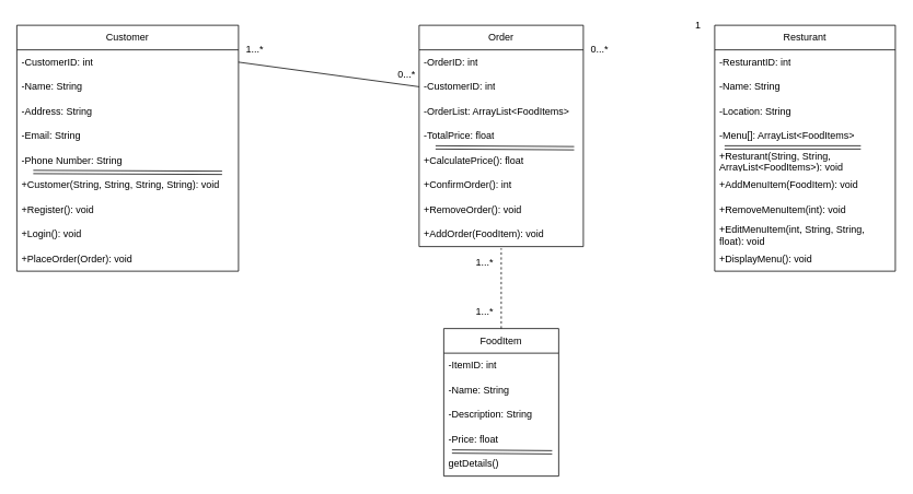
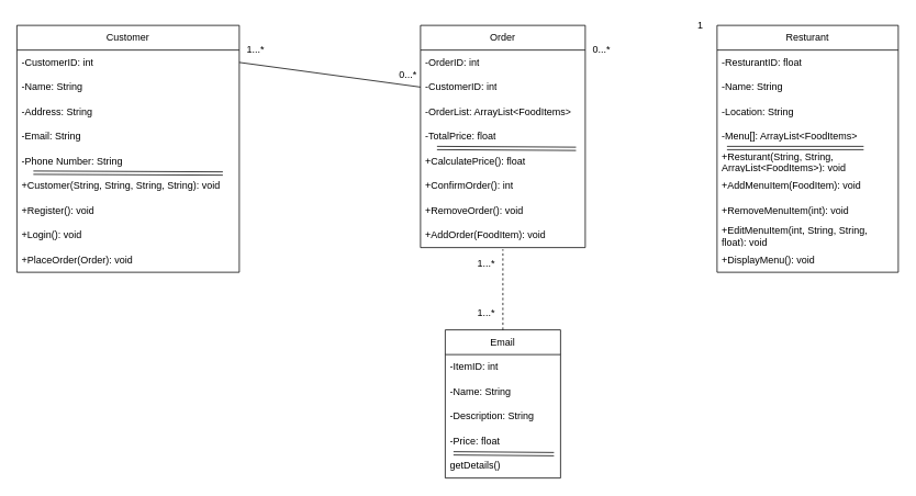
  <mxCell id="0" />
  <mxCell id="1" parent="0" />
  <mxCell id="2" value="Resturant" style="swimlane;fontStyle=0;childLayout=stackLayout;horizontal=1;startSize=30;horizontalStack=0;resizeParent=1;resizeParentMax=0;resizeLast=0;collapsible=1;marginBottom=0;whiteSpace=wrap;html=1;" parent="1" vertex="1"><mxGeometry x="870" y="30" width="220" height="300" as="geometry" /></mxCell>
- <mxCell id="3" value="-ResturantID: int" style="text;strokeColor=none;fillColor=none;align=left;verticalAlign=middle;spacingLeft=4;spacingRight=4;overflow=hidden;points=[[0,0.5],[1,0.5]];portConstraint=eastwest;rotatable=0;whiteSpace=wrap;html=1;" parent="2" vertex="1"><mxGeometry y="30" width="220" height="30" as="geometry" /></mxCell>
+ <mxCell id="3" value="-ResturantID: float" style="text;strokeColor=none;fillColor=none;align=left;verticalAlign=middle;spacingLeft=4;spacingRight=4;overflow=hidden;points=[[0,0.5],[1,0.5]];portConstraint=eastwest;rotatable=0;whiteSpace=wrap;html=1;" parent="2" vertex="1"><mxGeometry y="30" width="220" height="30" as="geometry" /></mxCell>
  <mxCell id="4" value="-Name: String" style="text;strokeColor=none;fillColor=none;align=left;verticalAlign=middle;spacingLeft=4;spacingRight=4;overflow=hidden;points=[[0,0.5],[1,0.5]];portConstraint=eastwest;rotatable=0;whiteSpace=wrap;html=1;" parent="2" vertex="1"><mxGeometry y="60" width="220" height="30" as="geometry" /></mxCell>
  <mxCell id="5" value="-Location: String" style="text;strokeColor=none;fillColor=none;align=left;verticalAlign=middle;spacingLeft=4;spacingRight=4;overflow=hidden;points=[[0,0.5],[1,0.5]];portConstraint=eastwest;rotatable=0;whiteSpace=wrap;html=1;" parent="2" vertex="1"><mxGeometry y="90" width="220" height="30" as="geometry" /></mxCell>
  <mxCell id="6" value="-Menu[]: ArrayList&amp;lt;FoodItems&amp;gt;" style="text;strokeColor=none;fillColor=none;align=left;verticalAlign=middle;spacingLeft=4;spacingRight=4;overflow=hidden;points=[[0,0.5],[1,0.5]];portConstraint=eastwest;rotatable=0;whiteSpace=wrap;html=1;" parent="2" vertex="1"><mxGeometry y="120" width="220" height="30" as="geometry" /></mxCell>
  <mxCell id="7" value="+Resturant(String, String, ArrayList&amp;lt;FoodItems&amp;gt;): void" style="text;strokeColor=none;fillColor=none;align=left;verticalAlign=middle;spacingLeft=4;spacingRight=4;overflow=hidden;points=[[0,0.5],[1,0.5]];portConstraint=eastwest;rotatable=0;whiteSpace=wrap;html=1;" parent="2" vertex="1"><mxGeometry y="150" width="220" height="30" as="geometry" /></mxCell>
  <mxCell id="8" value="+AddMenuItem(FoodItem): void" style="text;strokeColor=none;fillColor=none;align=left;verticalAlign=middle;spacingLeft=4;spacingRight=4;overflow=hidden;points=[[0,0.5],[1,0.5]];portConstraint=eastwest;rotatable=0;whiteSpace=wrap;html=1;" parent="2" vertex="1"><mxGeometry y="180" width="220" height="30" as="geometry" /></mxCell>
  <mxCell id="9" value="+RemoveMenuItem(int): void" style="text;strokeColor=none;fillColor=none;align=left;verticalAlign=middle;spacingLeft=4;spacingRight=4;overflow=hidden;points=[[0,0.5],[1,0.5]];portConstraint=eastwest;rotatable=0;whiteSpace=wrap;html=1;" parent="2" vertex="1"><mxGeometry y="210" width="220" height="30" as="geometry" /></mxCell>
  <mxCell id="10" value="" style="shape=link;html=1;rounded=0;entryX=0.926;entryY=1;entryDx=0;entryDy=0;entryPerimeter=0;" parent="2" edge="1"><mxGeometry width="100" relative="1" as="geometry"><mxPoint x="12.03" y="149" as="sourcePoint" /><mxPoint x="177.97" y="149" as="targetPoint" /></mxGeometry></mxCell>
  <mxCell id="11" value="+EditMenuItem(int, String, String, float): void" style="text;strokeColor=none;fillColor=none;align=left;verticalAlign=middle;spacingLeft=4;spacingRight=4;overflow=hidden;points=[[0,0.5],[1,0.5]];portConstraint=eastwest;rotatable=0;whiteSpace=wrap;html=1;" parent="2" vertex="1"><mxGeometry y="240" width="220" height="30" as="geometry" /></mxCell>
  <mxCell id="12" value="+DisplayMenu(): void" style="text;strokeColor=none;fillColor=none;align=left;verticalAlign=middle;spacingLeft=4;spacingRight=4;overflow=hidden;points=[[0,0.5],[1,0.5]];portConstraint=eastwest;rotatable=0;whiteSpace=wrap;html=1;" parent="2" vertex="1"><mxGeometry y="270" width="220" height="30" as="geometry" /></mxCell>
- <mxCell id="13" value="FoodItem" style="swimlane;fontStyle=0;childLayout=stackLayout;horizontal=1;startSize=30;horizontalStack=0;resizeParent=1;resizeParentMax=0;resizeLast=0;collapsible=1;marginBottom=0;whiteSpace=wrap;html=1;" parent="1" vertex="1"><mxGeometry x="540" y="400" width="140" height="180" as="geometry" /></mxCell>
+ <mxCell id="13" value="Email" style="swimlane;fontStyle=0;childLayout=stackLayout;horizontal=1;startSize=30;horizontalStack=0;resizeParent=1;resizeParentMax=0;resizeLast=0;collapsible=1;marginBottom=0;whiteSpace=wrap;html=1;" parent="1" vertex="1"><mxGeometry x="540" y="400" width="140" height="180" as="geometry" /></mxCell>
  <mxCell id="14" value="-ItemID: int" style="text;strokeColor=none;fillColor=none;align=left;verticalAlign=middle;spacingLeft=4;spacingRight=4;overflow=hidden;points=[[0,0.5],[1,0.5]];portConstraint=eastwest;rotatable=0;whiteSpace=wrap;html=1;" parent="13" vertex="1"><mxGeometry y="30" width="140" height="30" as="geometry" /></mxCell>
  <mxCell id="15" value="-Name: String" style="text;strokeColor=none;fillColor=none;align=left;verticalAlign=middle;spacingLeft=4;spacingRight=4;overflow=hidden;points=[[0,0.5],[1,0.5]];portConstraint=eastwest;rotatable=0;whiteSpace=wrap;html=1;" parent="13" vertex="1"><mxGeometry y="60" width="140" height="30" as="geometry" /></mxCell>
  <mxCell id="16" value="-Description: String" style="text;strokeColor=none;fillColor=none;align=left;verticalAlign=middle;spacingLeft=4;spacingRight=4;overflow=hidden;points=[[0,0.5],[1,0.5]];portConstraint=eastwest;rotatable=0;whiteSpace=wrap;html=1;" parent="13" vertex="1"><mxGeometry y="90" width="140" height="30" as="geometry" /></mxCell>
  <mxCell id="17" value="-Price: float" style="text;strokeColor=none;fillColor=none;align=left;verticalAlign=middle;spacingLeft=4;spacingRight=4;overflow=hidden;points=[[0,0.5],[1,0.5]];portConstraint=eastwest;rotatable=0;whiteSpace=wrap;html=1;" vertex="1" parent="13"><mxGeometry y="120" width="140" height="30" as="geometry" /></mxCell>
  <mxCell id="18" value="getDetails()" style="text;strokeColor=none;fillColor=none;align=left;verticalAlign=middle;spacingLeft=4;spacingRight=4;overflow=hidden;points=[[0,0.5],[1,0.5]];portConstraint=eastwest;rotatable=0;whiteSpace=wrap;html=1;" parent="13" vertex="1"><mxGeometry y="150" width="140" height="30" as="geometry" /></mxCell>
  <mxCell id="19" value="" style="shape=link;html=1;rounded=0;entryX=0.943;entryY=0.033;entryDx=0;entryDy=0;entryPerimeter=0;width=4;" edge="1" parent="13" target="18"><mxGeometry width="100" relative="1" as="geometry"><mxPoint x="10" y="150" as="sourcePoint" /><mxPoint x="110" y="150" as="targetPoint" /></mxGeometry></mxCell>
  <mxCell id="20" value="Order" style="swimlane;fontStyle=0;childLayout=stackLayout;horizontal=1;startSize=30;horizontalStack=0;resizeParent=1;resizeParentMax=0;resizeLast=0;collapsible=1;marginBottom=0;whiteSpace=wrap;html=1;" parent="1" vertex="1"><mxGeometry x="510" y="30" width="200" height="270" as="geometry" /></mxCell>
  <mxCell id="21" value="-OrderID: int" style="text;strokeColor=none;fillColor=none;align=left;verticalAlign=middle;spacingLeft=4;spacingRight=4;overflow=hidden;points=[[0,0.5],[1,0.5]];portConstraint=eastwest;rotatable=0;whiteSpace=wrap;html=1;" parent="20" vertex="1"><mxGeometry y="30" width="200" height="30" as="geometry" /></mxCell>
  <mxCell id="22" value="-CustomerID: int" style="text;strokeColor=none;fillColor=none;align=left;verticalAlign=middle;spacingLeft=4;spacingRight=4;overflow=hidden;points=[[0,0.5],[1,0.5]];portConstraint=eastwest;rotatable=0;whiteSpace=wrap;html=1;" parent="20" vertex="1"><mxGeometry y="60" width="200" height="30" as="geometry" /></mxCell>
  <mxCell id="23" value="-OrderList: ArrayList&amp;lt;FoodItems&amp;gt;" style="text;strokeColor=none;fillColor=none;align=left;verticalAlign=middle;spacingLeft=4;spacingRight=4;overflow=hidden;points=[[0,0.5],[1,0.5]];portConstraint=eastwest;rotatable=0;whiteSpace=wrap;html=1;" parent="20" vertex="1"><mxGeometry y="90" width="200" height="30" as="geometry" /></mxCell>
  <mxCell id="24" value="-TotalPrice: float" style="text;strokeColor=none;fillColor=none;align=left;verticalAlign=middle;spacingLeft=4;spacingRight=4;overflow=hidden;points=[[0,0.5],[1,0.5]];portConstraint=eastwest;rotatable=0;whiteSpace=wrap;html=1;" parent="20" vertex="1"><mxGeometry y="120" width="200" height="30" as="geometry" /></mxCell>
  <mxCell id="25" value="" style="shape=link;html=1;rounded=0;entryX=0.944;entryY=1;entryDx=0;entryDy=0;entryPerimeter=0;" parent="20" target="24" edge="1"><mxGeometry width="100" relative="1" as="geometry"><mxPoint x="20" y="149" as="sourcePoint" /><mxPoint x="120" y="149" as="targetPoint" /></mxGeometry></mxCell>
  <mxCell id="26" value="+CalculatePrice(): float" style="text;strokeColor=none;fillColor=none;align=left;verticalAlign=middle;spacingLeft=4;spacingRight=4;overflow=hidden;points=[[0,0.5],[1,0.5]];portConstraint=eastwest;rotatable=0;whiteSpace=wrap;html=1;" parent="20" vertex="1"><mxGeometry y="150" width="200" height="30" as="geometry" /></mxCell>
  <mxCell id="27" value="+ConfirmOrder(): int" style="text;strokeColor=none;fillColor=none;align=left;verticalAlign=middle;spacingLeft=4;spacingRight=4;overflow=hidden;points=[[0,0.5],[1,0.5]];portConstraint=eastwest;rotatable=0;whiteSpace=wrap;html=1;" parent="20" vertex="1"><mxGeometry y="180" width="200" height="30" as="geometry" /></mxCell>
  <mxCell id="28" value="+RemoveOrder(): void" style="text;strokeColor=none;fillColor=none;align=left;verticalAlign=middle;spacingLeft=4;spacingRight=4;overflow=hidden;points=[[0,0.5],[1,0.5]];portConstraint=eastwest;rotatable=0;whiteSpace=wrap;html=1;" parent="20" vertex="1"><mxGeometry y="210" width="200" height="30" as="geometry" /></mxCell>
  <mxCell id="29" value="+AddOrder(FoodItem): void" style="text;strokeColor=none;fillColor=none;align=left;verticalAlign=middle;spacingLeft=4;spacingRight=4;overflow=hidden;points=[[0,0.5],[1,0.5]];portConstraint=eastwest;rotatable=0;whiteSpace=wrap;html=1;" parent="20" vertex="1"><mxGeometry y="240" width="200" height="30" as="geometry" /></mxCell>
  <mxCell id="30" value="Customer" style="swimlane;fontStyle=0;childLayout=stackLayout;horizontal=1;startSize=30;horizontalStack=0;resizeParent=1;resizeParentMax=0;resizeLast=0;collapsible=1;marginBottom=0;whiteSpace=wrap;html=1;" parent="1" vertex="1"><mxGeometry x="20" y="30" width="270" height="300" as="geometry" /></mxCell>
  <mxCell id="31" value="-CustomerID: int" style="text;strokeColor=none;fillColor=none;align=left;verticalAlign=middle;spacingLeft=4;spacingRight=4;overflow=hidden;points=[[0,0.5],[1,0.5]];portConstraint=eastwest;rotatable=0;whiteSpace=wrap;html=1;" parent="30" vertex="1"><mxGeometry y="30" width="270" height="30" as="geometry" /></mxCell>
  <mxCell id="32" value="-Name: String" style="text;strokeColor=none;fillColor=none;align=left;verticalAlign=middle;spacingLeft=4;spacingRight=4;overflow=hidden;points=[[0,0.5],[1,0.5]];portConstraint=eastwest;rotatable=0;whiteSpace=wrap;html=1;" parent="30" vertex="1"><mxGeometry y="60" width="270" height="30" as="geometry" /></mxCell>
  <mxCell id="33" value="-Address: String" style="text;strokeColor=none;fillColor=none;align=left;verticalAlign=middle;spacingLeft=4;spacingRight=4;overflow=hidden;points=[[0,0.5],[1,0.5]];portConstraint=eastwest;rotatable=0;whiteSpace=wrap;html=1;" parent="30" vertex="1"><mxGeometry y="90" width="270" height="30" as="geometry" /></mxCell>
  <mxCell id="34" value="-Email: String" style="text;strokeColor=none;fillColor=none;align=left;verticalAlign=middle;spacingLeft=4;spacingRight=4;overflow=hidden;points=[[0,0.5],[1,0.5]];portConstraint=eastwest;rotatable=0;whiteSpace=wrap;html=1;" parent="30" vertex="1"><mxGeometry y="120" width="270" height="30" as="geometry" /></mxCell>
  <mxCell id="35" value="-Phone Number: String" style="text;strokeColor=none;fillColor=none;align=left;verticalAlign=middle;spacingLeft=4;spacingRight=4;overflow=hidden;points=[[0,0.5],[1,0.5]];portConstraint=eastwest;rotatable=0;whiteSpace=wrap;html=1;" parent="30" vertex="1"><mxGeometry y="150" width="270" height="30" as="geometry" /></mxCell>
  <mxCell id="36" value="" style="shape=link;html=1;rounded=0;entryX=0.926;entryY=1;entryDx=0;entryDy=0;entryPerimeter=0;" parent="30" target="35" edge="1"><mxGeometry width="100" relative="1" as="geometry"><mxPoint x="20" y="179" as="sourcePoint" /><mxPoint x="120" y="179" as="targetPoint" /></mxGeometry></mxCell>
  <mxCell id="37" value="+Customer(String, String, String, String): void" style="text;strokeColor=none;fillColor=none;align=left;verticalAlign=middle;spacingLeft=4;spacingRight=4;overflow=hidden;points=[[0,0.5],[1,0.5]];portConstraint=eastwest;rotatable=0;whiteSpace=wrap;html=1;" parent="30" vertex="1"><mxGeometry y="180" width="270" height="30" as="geometry" /></mxCell>
  <mxCell id="38" value="+Register(): void" style="text;strokeColor=none;fillColor=none;align=left;verticalAlign=middle;spacingLeft=4;spacingRight=4;overflow=hidden;points=[[0,0.5],[1,0.5]];portConstraint=eastwest;rotatable=0;whiteSpace=wrap;html=1;" parent="30" vertex="1"><mxGeometry y="210" width="270" height="30" as="geometry" /></mxCell>
  <mxCell id="39" value="+Login(): void" style="text;strokeColor=none;fillColor=none;align=left;verticalAlign=middle;spacingLeft=4;spacingRight=4;overflow=hidden;points=[[0,0.5],[1,0.5]];portConstraint=eastwest;rotatable=0;whiteSpace=wrap;html=1;" parent="30" vertex="1"><mxGeometry y="240" width="270" height="30" as="geometry" /></mxCell>
  <mxCell id="40" value="+PlaceOrder(Order): void" style="text;strokeColor=none;fillColor=none;align=left;verticalAlign=middle;spacingLeft=4;spacingRight=4;overflow=hidden;points=[[0,0.5],[1,0.5]];portConstraint=eastwest;rotatable=0;whiteSpace=wrap;html=1;" parent="30" vertex="1"><mxGeometry y="270" width="270" height="30" as="geometry" /></mxCell>
  <mxCell id="41" value="" style="endArrow=none;html=1;rounded=0;entryX=1;entryY=0.5;entryDx=0;entryDy=0;exitX=0;exitY=0.5;exitDx=0;exitDy=0;" edge="1" parent="1" source="22" target="31"><mxGeometry width="50" height="50" relative="1" as="geometry"><mxPoint x="710" y="200" as="sourcePoint" /><mxPoint x="760" y="150" as="targetPoint" /></mxGeometry></mxCell>
  <mxCell id="42" value="1...*" style="text;html=1;align=center;verticalAlign=middle;whiteSpace=wrap;rounded=0;" vertex="1" parent="1"><mxGeometry x="300" y="50" width="20" height="20" as="geometry" /></mxCell>
  <mxCell id="43" value="0...*" style="text;html=1;align=center;verticalAlign=middle;whiteSpace=wrap;rounded=0;" vertex="1" parent="1"><mxGeometry x="485" y="80" width="20" height="20" as="geometry" /></mxCell>
  <mxCell id="44" value="0...*" style="text;html=1;align=center;verticalAlign=middle;whiteSpace=wrap;rounded=0;" vertex="1" parent="1"><mxGeometry x="720" y="50" width="20" height="20" as="geometry" /></mxCell>
  <mxCell id="45" value="1" style="text;html=1;align=center;verticalAlign=middle;whiteSpace=wrap;rounded=0;" vertex="1" parent="1"><mxGeometry x="840" y="20" width="20" height="20" as="geometry" /></mxCell>
  <mxCell id="46" value="" style="endArrow=none;html=1;rounded=0;exitX=0.5;exitY=0;exitDx=0;exitDy=0;entryX=0.5;entryY=1.067;entryDx=0;entryDy=0;entryPerimeter=0;dashed=1;" edge="1" parent="1" source="13" target="29"><mxGeometry width="50" height="50" relative="1" as="geometry"><mxPoint x="710" y="400" as="sourcePoint" /><mxPoint x="610" y="330" as="targetPoint" /></mxGeometry></mxCell>
  <mxCell id="47" value="1...*" style="text;html=1;align=center;verticalAlign=middle;whiteSpace=wrap;rounded=0;" vertex="1" parent="1"><mxGeometry x="580" y="370" width="20" height="20" as="geometry" /></mxCell>
  <mxCell id="48" value="1...*" style="text;html=1;align=center;verticalAlign=middle;whiteSpace=wrap;rounded=0;" vertex="1" parent="1"><mxGeometry x="580" y="310" width="20" height="20" as="geometry" /></mxCell>
